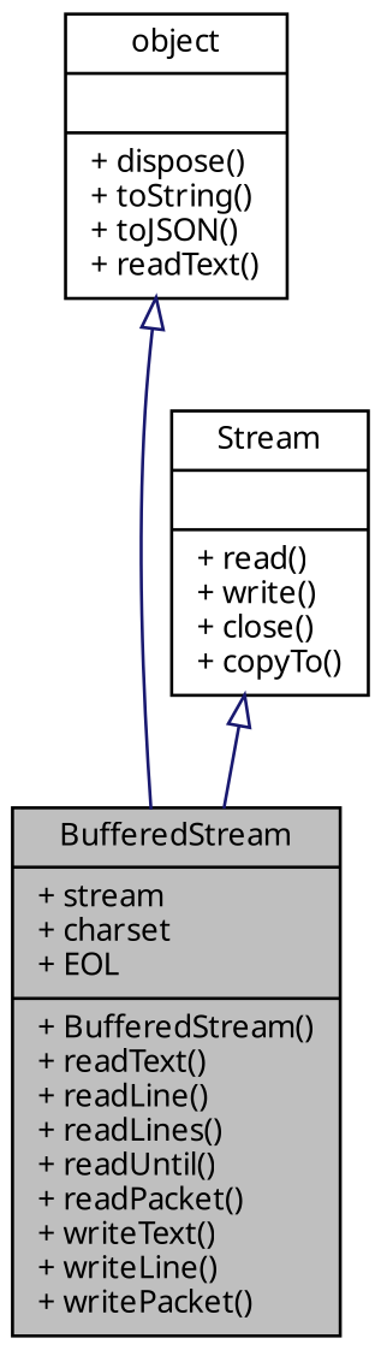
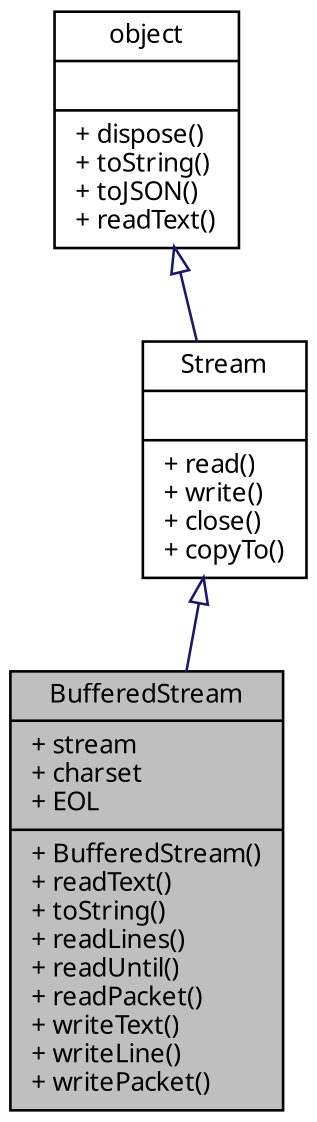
  digraph {
    fontname="Noto Sans"
    node [color=black fillcolor=white fontname="Noto Sans" fontsize=10 shape=record style=filled]
    edge [arrowtail=onormal color=midnightblue dir=back fontname="Noto Sans" fontsize=10 labelfontname=Helvetica labelfontsize=10 style=solid]
-   n1 [fillcolor=grey75 fontcolor=black height=0.2 label="{BufferedStream\n|+ stream\l+ charset\l+ EOL\l|+ BufferedStream()\l+ readText()\l+ readLine()\l+ readLines()\l+ readUntil()\l+ readPacket()\l+ writeText()\l+ writeLine()\l+ writePacket()\l}" width=0.4]
+   n1 [fillcolor=grey75 fontcolor=black height=0.2 label="{BufferedStream\n|+ stream\l+ charset\l+ EOL\l|+ BufferedStream()\l+ readText()\l+ toString()\l+ readLines()\l+ readUntil()\l+ readPacket()\l+ writeText()\l+ writeLine()\l+ writePacket()\l}" width=0.4]
    n2 [height=0.2 label="{Stream\n||+ read()\l+ write()\l+ close()\l+ copyTo()\l}" width=0.4]
    n3 [height=0.2 label="{object\n||+ dispose()\l+ toString()\l+ toJSON()\l+ readText()\l}" width=0.4]
    n2 -> n1
-   n3 -> n1
+   n3 -> n2
  }
